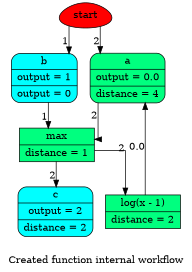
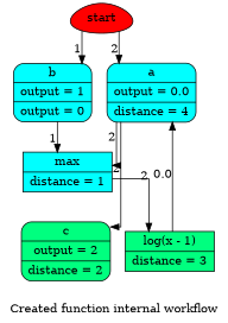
  digraph {
    fontname="DejaVu Serif"
    label="Created function internal workflow"
    splines=ortho
    node [fillcolor=cyan fontname="DejaVu Serif" shape=Mrecord style=filled]
    edge [fontname="DejaVu Serif" xlabel=2]
    n1 [fillcolor=red label=start shape=egg]
-   n2 [fillcolor=springgreen label="{ a | output = 0.0 | distance = 4 }"]
+   n2 [label="{ a | output = 0.0 | distance = 4 }"]
    n3 [label="{ b | output = 1 | output = 0 }"]
-   n4 [fillcolor=springgreen label="{ max | distance = 1 }" shape=record]
-   n5 [label="{ c | output = 2 | distance = 2 }"]
-   n6 [fillcolor=springgreen label="{ log(x - 1) | distance = 2 }" shape=record]
+   n4 [label="{ max | distance = 1 }" shape=record]
+   n5 [fillcolor=springgreen label="{ c | output = 2 | distance = 2 }"]
+   n6 [fillcolor=springgreen label="{ log(x - 1) | distance = 3 }" shape=record]
    n1 -> n2
    n1 -> n3 [xlabel=1]
    n2 -> n4
    n3 -> n4 [xlabel=1]
-   n4 -> n5
+   n2 -> n5
    n4 -> n6
    n6 -> n2 [xlabel=0.0]
  }
